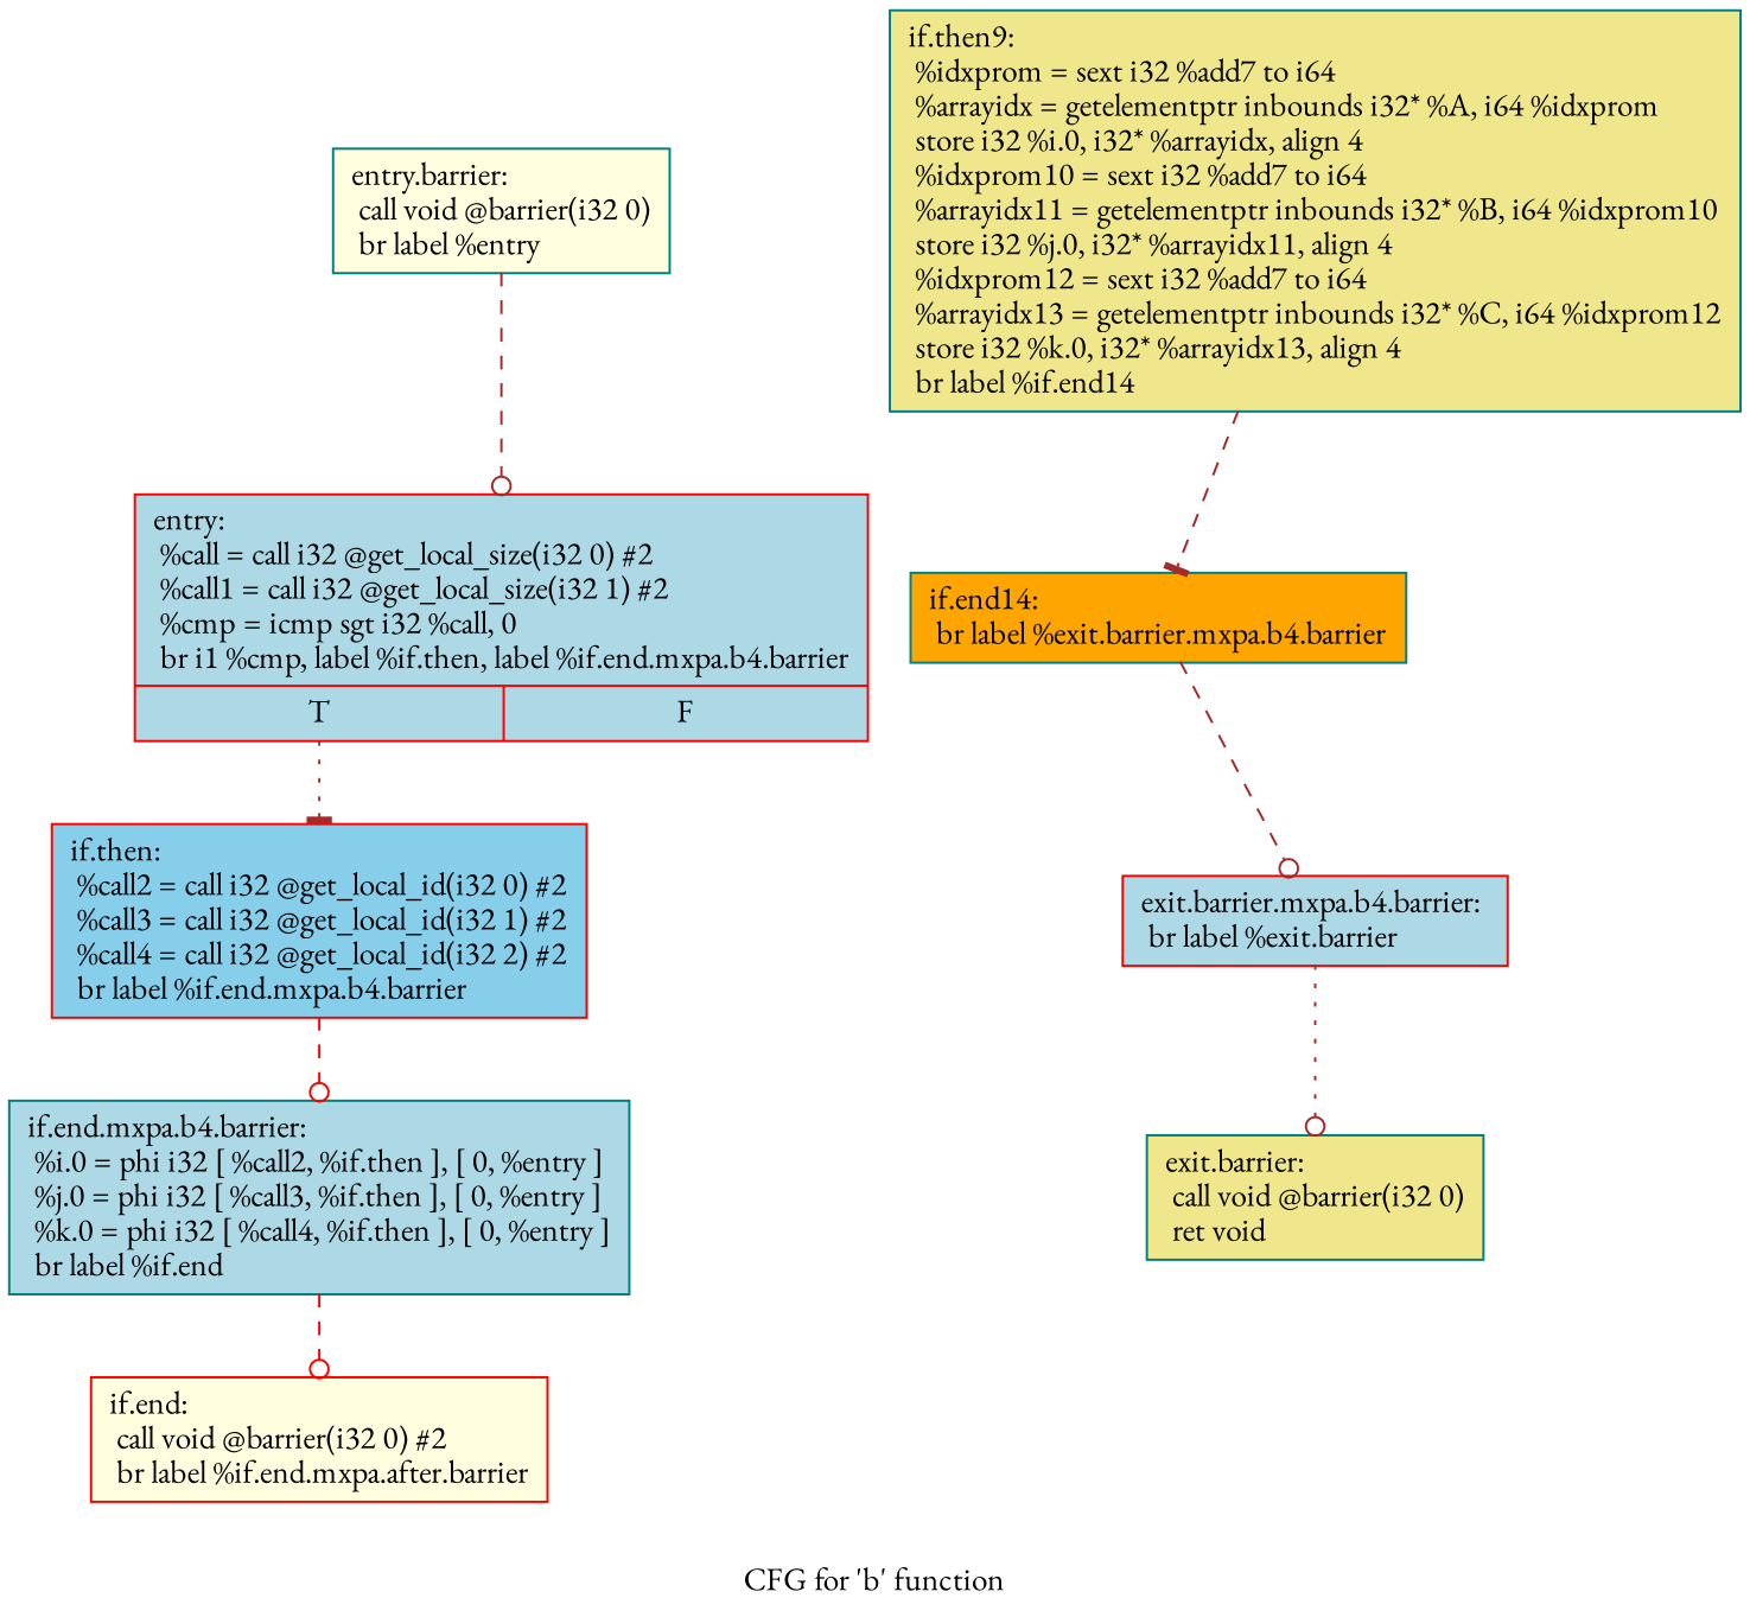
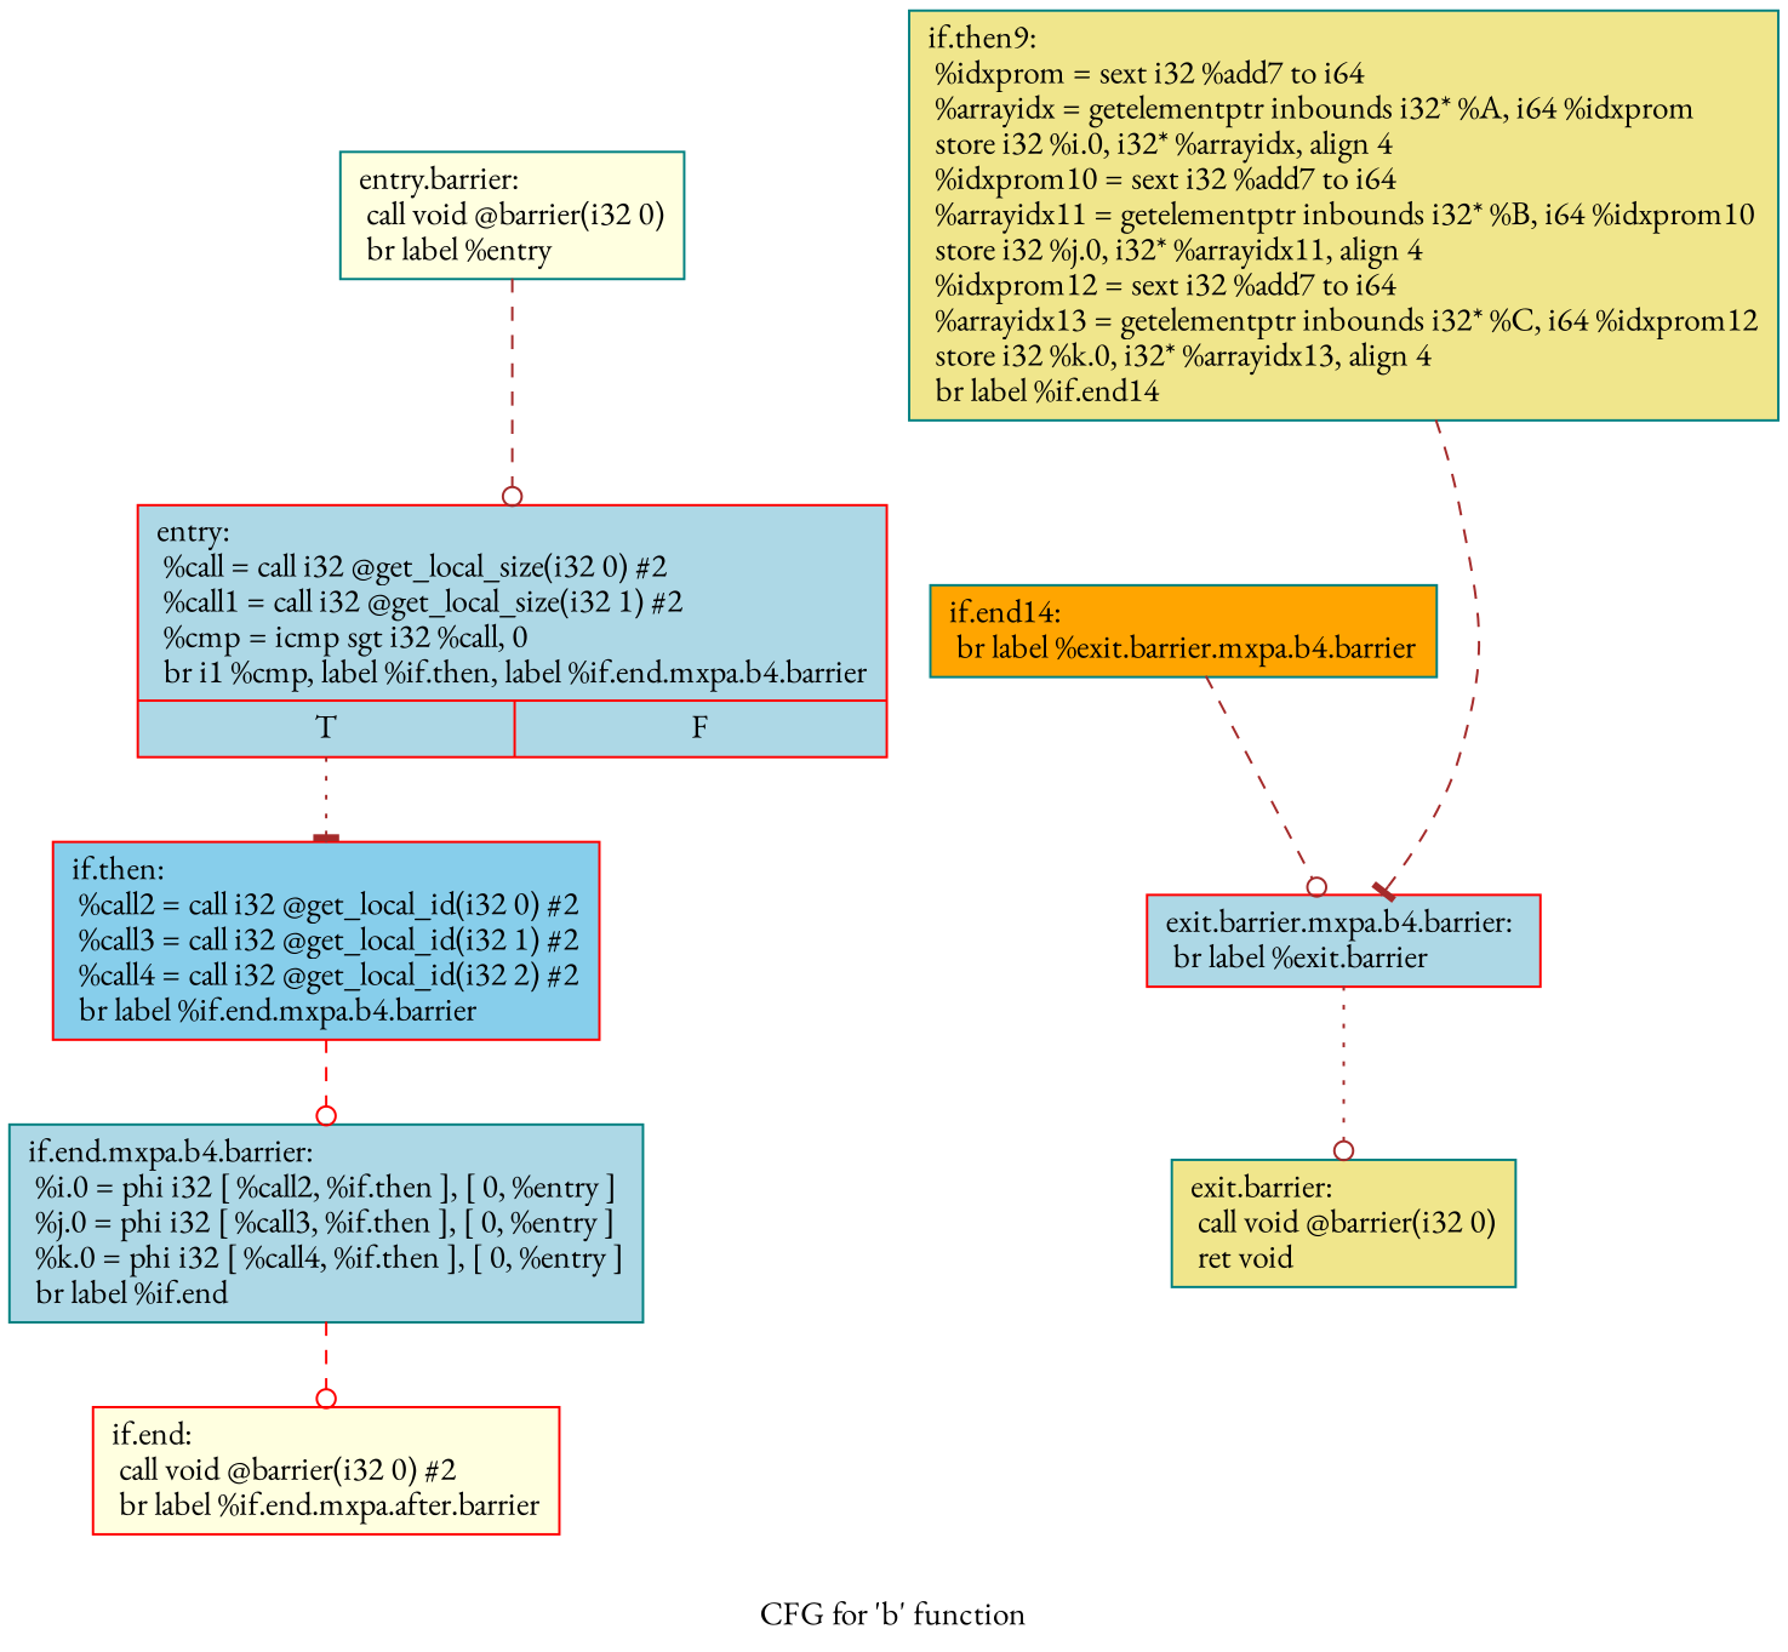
  digraph {
    fontname="EB Garamond"
    label="CFG for 'b' function"
    node [color=teal fillcolor=lightblue fontname="EB Garamond" shape=record style=filled]
    edge [arrowhead=odot color=brown fontname="EB Garamond" style=dashed]
    n1 [fillcolor=lightyellow label="{entry.barrier:\l  call void @barrier(i32 0)\l  br label %entry\l}"]
    n2 [color=red label="{entry:                                            \l  %call = call i32 @get_local_size(i32 0) #2\l  %call1 = call i32 @get_local_size(i32 1) #2\l  %cmp = icmp sgt i32 %call, 0\l  br i1 %cmp, label %if.then, label %if.end.mxpa.b4.barrier\l|{<s0>T|<s1>F}}"]
    n3 [color=red fillcolor=skyblue label="{if.then:                                          \l  %call2 = call i32 @get_local_id(i32 0) #2\l  %call3 = call i32 @get_local_id(i32 1) #2\l  %call4 = call i32 @get_local_id(i32 2) #2\l  br label %if.end.mxpa.b4.barrier\l}"]
    n4 [label="{if.end.mxpa.b4.barrier:                           \l  %i.0 = phi i32 [ %call2, %if.then ], [ 0, %entry ]\l  %j.0 = phi i32 [ %call3, %if.then ], [ 0, %entry ]\l  %k.0 = phi i32 [ %call4, %if.then ], [ 0, %entry ]\l  br label %if.end\l}"]
    n5 [color=red fillcolor=lightyellow label="{if.end:                                           \l  call void @barrier(i32 0) #2\l  br label %if.end.mxpa.after.barrier\l}"]
    n6 [fillcolor=khaki label="{if.then9:                                         \l  %idxprom = sext i32 %add7 to i64\l  %arrayidx = getelementptr inbounds i32* %A, i64 %idxprom\l  store i32 %i.0, i32* %arrayidx, align 4\l  %idxprom10 = sext i32 %add7 to i64\l  %arrayidx11 = getelementptr inbounds i32* %B, i64 %idxprom10\l  store i32 %j.0, i32* %arrayidx11, align 4\l  %idxprom12 = sext i32 %add7 to i64\l  %arrayidx13 = getelementptr inbounds i32* %C, i64 %idxprom12\l  store i32 %k.0, i32* %arrayidx13, align 4\l  br label %if.end14\l}"]
    n7 [fillcolor=orange label="{if.end14:                                         \l  br label %exit.barrier.mxpa.b4.barrier\l}"]
    n8 [color=red label="{exit.barrier.mxpa.b4.barrier:                     \l  br label %exit.barrier\l}"]
    n9 [fillcolor=khaki label="{exit.barrier:                                     \l  call void @barrier(i32 0)\l  ret void\l}"]
    n1 -> n2
    n2 -> n3 [arrowhead=tee style=dotted tailport=s0]
    n3 -> n4 [color=red]
    n4 -> n5 [color=red]
-   n6 -> n7 [arrowhead=tee]
+   n6 -> n8 [arrowhead=tee]
    n7 -> n8
    n8 -> n9 [style=dotted]
  }
